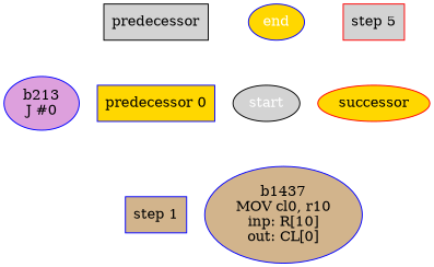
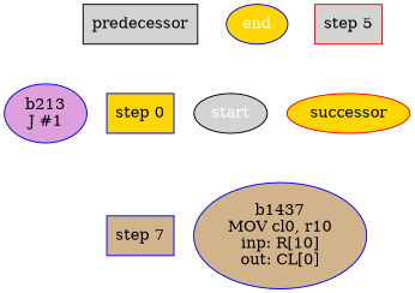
  digraph {
    node [color=blue fillcolor=gold style=filled]
    edge [style=invis weight=9000]
-   n1 [fillcolor=plum fontcolor=black label="b213\nJ #0"]
-   n2 [label="predecessor 0" shape=box]
+   n1 [fillcolor=plum fontcolor=black label="b213\nJ #1"]
+   n2 [label="step 0" shape=box]
    n3 [fillcolor=tan fontcolor=black label="b1437\nMOV cl0, r10\ninp: R[10]\nout: CL[0]"]
-   n4 [fillcolor=tan label="step 1" shape=box]
+   n4 [fillcolor=tan label="step 7" shape=box]
    n5 [color=black fillcolor=lightgrey fontcolor=white label=start]
    n6 [fontcolor=white label=end]
    n7 [color=red fillcolor=lightgrey label="step 5" shape=box]
    n8 [color=red label=successor shape=ellipse]
    n9 [color=black fillcolor=lightgrey label=predecessor shape=box]
    subgraph sub_1 {
      rank=same
      n1
      n2
    }
    subgraph sub_2 {
      rank=same
      n3
      n4
    }
    subgraph sub_3 {
      rank=same
      n2
      n5
    }
    subgraph sub_4 {
      rank=same
      n6
      n7
    }
    n2 -> n4
    n7 -> n8
    n9 -> n2
  }
